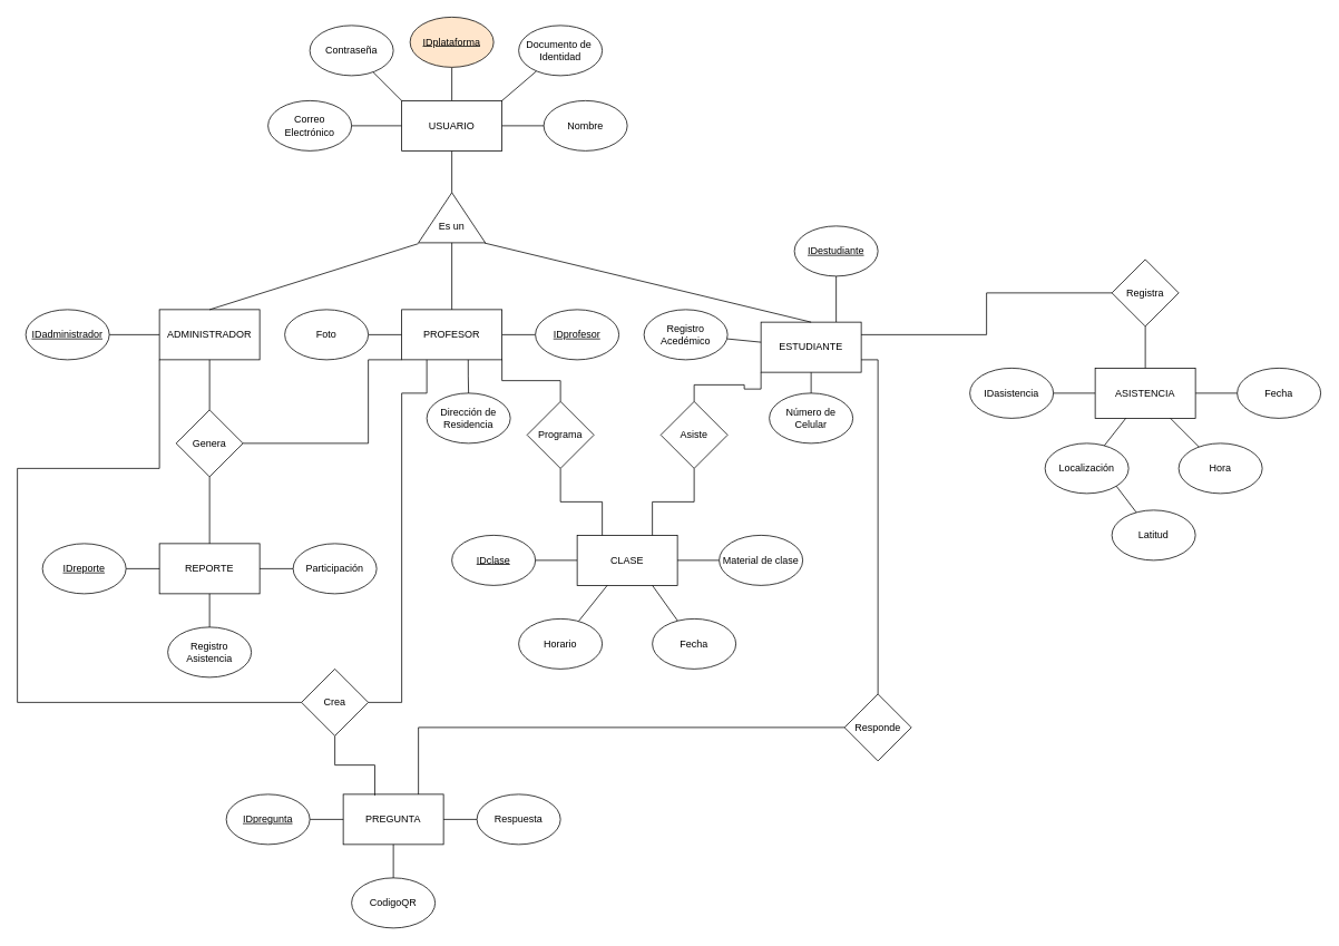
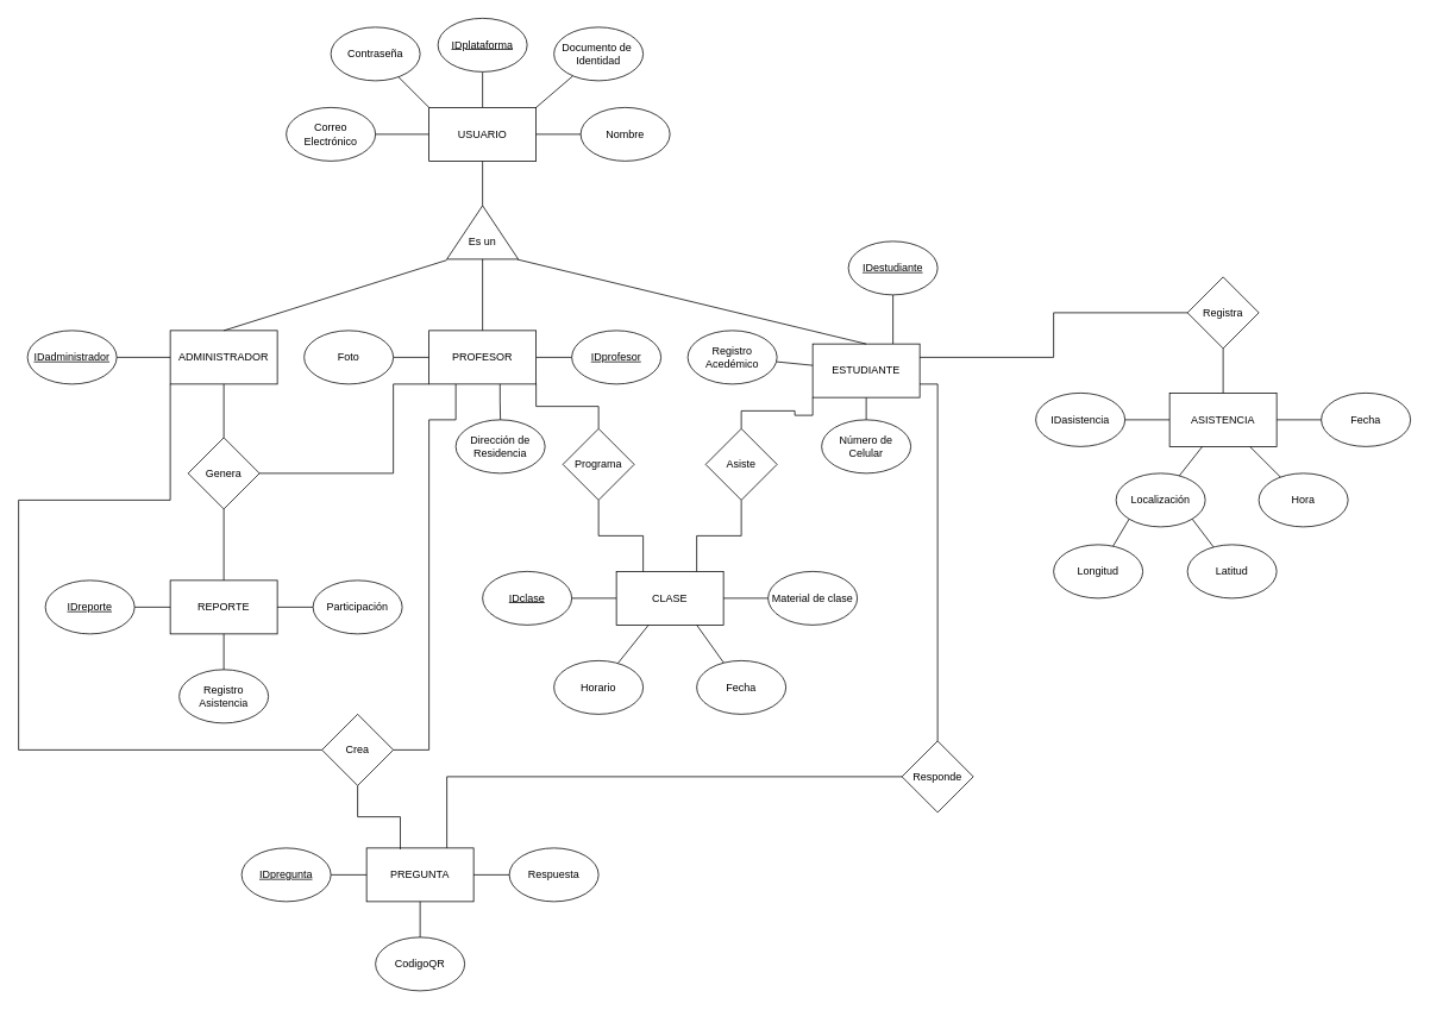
  <mxCell id="0" />
  <mxCell id="1" parent="0" />
  <mxCell id="2" value="" style="edgeStyle=orthogonalEdgeStyle;rounded=0;orthogonalLoop=1;jettySize=auto;html=1;endArrow=none;endFill=0;" edge="1" parent="1" source="5" target="29"><mxGeometry relative="1" as="geometry" /></mxCell>
  <mxCell id="3" value="" style="edgeStyle=orthogonalEdgeStyle;rounded=0;orthogonalLoop=1;jettySize=auto;html=1;endArrow=none;endFill=0;" edge="1" parent="1" source="5" target="26"><mxGeometry relative="1" as="geometry" /></mxCell>
  <mxCell id="4" value="" style="rounded=0;orthogonalLoop=1;jettySize=auto;html=1;endArrow=none;endFill=0;" edge="1" parent="1" source="5" target="67"><mxGeometry relative="1" as="geometry" /></mxCell>
  <mxCell id="5" value="USUARIO" style="rounded=0;whiteSpace=wrap;html=1;" vertex="1" parent="1"><mxGeometry x="480" y="120" width="120" height="60" as="geometry" /></mxCell>
  <mxCell id="6" value="" style="rounded=0;orthogonalLoop=1;jettySize=auto;html=1;endArrow=none;endFill=0;exitX=0.75;exitY=0;exitDx=0;exitDy=0;" edge="1" parent="1" source="8" target="30"><mxGeometry relative="1" as="geometry" /></mxCell>
  <mxCell id="7" value="" style="rounded=0;orthogonalLoop=1;jettySize=auto;html=1;endArrow=none;endFill=0;" edge="1" parent="1" source="8" target="35"><mxGeometry relative="1" as="geometry" /></mxCell>
  <mxCell id="8" value="ESTUDIANTE" style="rounded=0;whiteSpace=wrap;html=1;" vertex="1" parent="1"><mxGeometry x="910" y="385" width="120" height="60" as="geometry" /></mxCell>
  <mxCell id="9" value="" style="edgeStyle=orthogonalEdgeStyle;rounded=0;orthogonalLoop=1;jettySize=auto;html=1;endArrow=none;endFill=0;" edge="1" parent="1" source="12" target="34"><mxGeometry relative="1" as="geometry" /></mxCell>
  <mxCell id="10" value="" style="edgeStyle=orthogonalEdgeStyle;rounded=0;orthogonalLoop=1;jettySize=auto;html=1;endArrow=none;endFill=0;" edge="1" parent="1" source="12" target="31"><mxGeometry relative="1" as="geometry" /></mxCell>
  <mxCell id="11" value="" style="edgeStyle=orthogonalEdgeStyle;rounded=0;orthogonalLoop=1;jettySize=auto;html=1;endArrow=none;endFill=0;exitX=0.663;exitY=0.964;exitDx=0;exitDy=0;exitPerimeter=0;" edge="1" parent="1" source="12" target="33"><mxGeometry relative="1" as="geometry" /></mxCell>
  <mxCell id="12" value="PROFESOR" style="rounded=0;whiteSpace=wrap;html=1;" vertex="1" parent="1"><mxGeometry x="480" y="370" width="120" height="60" as="geometry" /></mxCell>
  <mxCell id="13" style="edgeStyle=orthogonalEdgeStyle;rounded=0;orthogonalLoop=1;jettySize=auto;html=1;entryX=1;entryY=0.5;entryDx=0;entryDy=0;endArrow=none;endFill=0;" edge="1" parent="1" source="14" target="32"><mxGeometry relative="1" as="geometry" /></mxCell>
  <mxCell id="14" value="ADMINISTRADOR" style="rounded=0;whiteSpace=wrap;html=1;" vertex="1" parent="1"><mxGeometry x="190" y="370" width="120" height="60" as="geometry" /></mxCell>
  <mxCell id="15" value="" style="rounded=0;orthogonalLoop=1;jettySize=auto;html=1;endArrow=none;endFill=0;" edge="1" parent="1" source="16" target="38"><mxGeometry relative="1" as="geometry" /></mxCell>
  <mxCell id="16" value="CLASE" style="rounded=0;whiteSpace=wrap;html=1;" vertex="1" parent="1"><mxGeometry x="690" y="640" width="120" height="60" as="geometry" /></mxCell>
  <mxCell id="17" value="" style="rounded=0;orthogonalLoop=1;jettySize=auto;html=1;endArrow=none;endFill=0;" edge="1" parent="1" source="19" target="54"><mxGeometry relative="1" as="geometry" /></mxCell>
  <mxCell id="18" value="" style="rounded=0;orthogonalLoop=1;jettySize=auto;html=1;endArrow=none;endFill=0;" edge="1" parent="1" source="19" target="45"><mxGeometry relative="1" as="geometry" /></mxCell>
  <mxCell id="19" value="ASISTENCIA" style="rounded=0;whiteSpace=wrap;html=1;" vertex="1" parent="1"><mxGeometry x="1310" y="440" width="120" height="60" as="geometry" /></mxCell>
  <mxCell id="20" value="PREGUNTA" style="rounded=0;whiteSpace=wrap;html=1;" vertex="1" parent="1"><mxGeometry x="410" y="950" width="120" height="60" as="geometry" /></mxCell>
  <mxCell id="21" value="REPORTE" style="rounded=0;whiteSpace=wrap;html=1;" vertex="1" parent="1"><mxGeometry x="190" y="650" width="120" height="60" as="geometry" /></mxCell>
  <mxCell id="22" value="" style="rounded=0;orthogonalLoop=1;jettySize=auto;html=1;entryX=1;entryY=0;entryDx=0;entryDy=0;endArrow=none;endFill=0;" edge="1" parent="1" source="23" target="5"><mxGeometry relative="1" as="geometry" /></mxCell>
  <mxCell id="23" value="Documento de&amp;nbsp;&lt;div&gt;Identidad&lt;/div&gt;" style="ellipse;whiteSpace=wrap;html=1;" vertex="1" parent="1"><mxGeometry x="620" y="30" width="100" height="60" as="geometry" /></mxCell>
  <mxCell id="24" value="" style="rounded=0;orthogonalLoop=1;jettySize=auto;html=1;entryX=0;entryY=0;entryDx=0;entryDy=0;endArrow=none;endFill=0;" edge="1" parent="1" source="25" target="5"><mxGeometry relative="1" as="geometry" /></mxCell>
  <mxCell id="25" value="Contraseña" style="ellipse;whiteSpace=wrap;html=1;" vertex="1" parent="1"><mxGeometry x="370" y="30" width="100" height="60" as="geometry" /></mxCell>
  <mxCell id="26" value="Correo Electrónico" style="ellipse;whiteSpace=wrap;html=1;" vertex="1" parent="1"><mxGeometry x="320" y="120" width="100" height="60" as="geometry" /></mxCell>
  <mxCell id="27" value="" style="rounded=0;orthogonalLoop=1;jettySize=auto;html=1;endArrow=none;endFill=0;" edge="1" parent="1" source="28" target="5"><mxGeometry relative="1" as="geometry" /></mxCell>
  <mxCell id="28" value="Nombre" style="ellipse;whiteSpace=wrap;html=1;" vertex="1" parent="1"><mxGeometry x="650" y="120" width="100" height="60" as="geometry" /></mxCell>
- <mxCell id="29" value="&lt;u&gt;IDplataforma&lt;/u&gt;" style="ellipse;whiteSpace=wrap;html=1;fillColor=#ffe6cc;" vertex="1" parent="1"><mxGeometry x="490" y="20" width="100" height="60" as="geometry" /></mxCell>
+ <mxCell id="29" value="&lt;u&gt;IDplataforma&lt;/u&gt;" style="ellipse;whiteSpace=wrap;html=1;" vertex="1" parent="1"><mxGeometry x="490" y="20" width="100" height="60" as="geometry" /></mxCell>
  <mxCell id="30" value="&lt;u&gt;IDestudiante&lt;/u&gt;" style="ellipse;whiteSpace=wrap;html=1;" vertex="1" parent="1"><mxGeometry x="950" y="270" width="100" height="60" as="geometry" /></mxCell>
  <mxCell id="31" value="&lt;u&gt;IDprofesor&lt;/u&gt;" style="ellipse;whiteSpace=wrap;html=1;" vertex="1" parent="1"><mxGeometry x="640" y="370" width="100" height="60" as="geometry" /></mxCell>
  <mxCell id="32" value="&lt;u&gt;IDadministrador&lt;/u&gt;" style="ellipse;whiteSpace=wrap;html=1;" vertex="1" parent="1"><mxGeometry x="30" y="370" width="100" height="60" as="geometry" /></mxCell>
  <mxCell id="33" value="Dirección de Residencia" style="ellipse;whiteSpace=wrap;html=1;" vertex="1" parent="1"><mxGeometry x="510" y="470" width="100" height="60" as="geometry" /></mxCell>
  <mxCell id="34" value="Foto" style="ellipse;whiteSpace=wrap;html=1;" vertex="1" parent="1"><mxGeometry x="340" y="370" width="100" height="60" as="geometry" /></mxCell>
  <mxCell id="35" value="Número de Celular" style="ellipse;whiteSpace=wrap;html=1;" vertex="1" parent="1"><mxGeometry x="920" y="470" width="100" height="60" as="geometry" /></mxCell>
  <mxCell id="36" value="" style="rounded=0;orthogonalLoop=1;jettySize=auto;html=1;endArrow=none;endFill=0;" edge="1" parent="1" source="37" target="8"><mxGeometry relative="1" as="geometry" /></mxCell>
  <mxCell id="37" value="Registro Acedémico" style="ellipse;whiteSpace=wrap;html=1;" vertex="1" parent="1"><mxGeometry x="770" y="370" width="100" height="60" as="geometry" /></mxCell>
  <mxCell id="38" value="&lt;u&gt;IDclase&lt;/u&gt;" style="ellipse;whiteSpace=wrap;html=1;" vertex="1" parent="1"><mxGeometry x="540" y="640" width="100" height="60" as="geometry" /></mxCell>
  <mxCell id="39" value="" style="rounded=0;orthogonalLoop=1;jettySize=auto;html=1;entryX=0.75;entryY=1;entryDx=0;entryDy=0;endArrow=none;endFill=0;" edge="1" parent="1" source="40" target="16"><mxGeometry relative="1" as="geometry" /></mxCell>
  <mxCell id="40" value="Fecha" style="ellipse;whiteSpace=wrap;html=1;" vertex="1" parent="1"><mxGeometry x="780" y="740" width="100" height="60" as="geometry" /></mxCell>
  <mxCell id="41" value="" style="rounded=0;orthogonalLoop=1;jettySize=auto;html=1;endArrow=none;endFill=0;" edge="1" parent="1" source="42" target="16"><mxGeometry relative="1" as="geometry" /></mxCell>
  <mxCell id="42" value="Horario" style="ellipse;whiteSpace=wrap;html=1;" vertex="1" parent="1"><mxGeometry x="620" y="740" width="100" height="60" as="geometry" /></mxCell>
  <mxCell id="43" value="" style="rounded=0;orthogonalLoop=1;jettySize=auto;html=1;endArrow=none;endFill=0;" edge="1" parent="1" source="44" target="16"><mxGeometry relative="1" as="geometry" /></mxCell>
  <mxCell id="44" value="Material de clase" style="ellipse;whiteSpace=wrap;html=1;" vertex="1" parent="1"><mxGeometry x="860" y="640" width="100" height="60" as="geometry" /></mxCell>
  <mxCell id="45" value="Fecha" style="ellipse;whiteSpace=wrap;html=1;" vertex="1" parent="1"><mxGeometry x="1480" y="440" width="100" height="60" as="geometry" /></mxCell>
  <mxCell id="46" value="" style="rounded=0;orthogonalLoop=1;jettySize=auto;html=1;entryX=0.75;entryY=1;entryDx=0;entryDy=0;endArrow=none;endFill=0;" edge="1" parent="1" source="47" target="19"><mxGeometry relative="1" as="geometry" /></mxCell>
  <mxCell id="47" value="Hora" style="ellipse;whiteSpace=wrap;html=1;" vertex="1" parent="1"><mxGeometry x="1410" y="530" width="100" height="60" as="geometry" /></mxCell>
  <mxCell id="48" value="" style="rounded=0;orthogonalLoop=1;jettySize=auto;html=1;endArrow=none;endFill=0;" edge="1" parent="1" source="49" target="19"><mxGeometry relative="1" as="geometry" /></mxCell>
  <mxCell id="49" value="Localización" style="ellipse;whiteSpace=wrap;html=1;" vertex="1" parent="1"><mxGeometry x="1250" y="530" width="100" height="60" as="geometry" /></mxCell>
+ <mxCell id="50" value="" style="rounded=0;orthogonalLoop=1;jettySize=auto;html=1;entryX=0;entryY=1;entryDx=0;entryDy=0;endArrow=none;endFill=0;" edge="1" parent="1" source="51" target="49"><mxGeometry relative="1" as="geometry" /></mxCell>
+ <mxCell id="51" value="Longitud" style="ellipse;whiteSpace=wrap;html=1;" vertex="1" parent="1"><mxGeometry x="1180" y="610" width="100" height="60" as="geometry" /></mxCell>
  <mxCell id="52" value="" style="rounded=0;orthogonalLoop=1;jettySize=auto;html=1;endArrow=none;endFill=0;entryX=1;entryY=1;entryDx=0;entryDy=0;" edge="1" parent="1" source="53" target="49"><mxGeometry relative="1" as="geometry" /></mxCell>
  <mxCell id="53" value="Latitud" style="ellipse;whiteSpace=wrap;html=1;" vertex="1" parent="1"><mxGeometry x="1330" y="610" width="100" height="60" as="geometry" /></mxCell>
  <mxCell id="54" value="IDasistencia" style="ellipse;whiteSpace=wrap;html=1;" vertex="1" parent="1"><mxGeometry x="1160" y="440" width="100" height="60" as="geometry" /></mxCell>
  <mxCell id="55" value="" style="rounded=0;orthogonalLoop=1;jettySize=auto;html=1;endArrow=none;endFill=0;" edge="1" parent="1" source="56" target="20"><mxGeometry relative="1" as="geometry" /></mxCell>
  <mxCell id="56" value="Respuesta" style="ellipse;whiteSpace=wrap;html=1;" vertex="1" parent="1"><mxGeometry x="570" y="950" width="100" height="60" as="geometry" /></mxCell>
  <mxCell id="57" value="" style="rounded=0;orthogonalLoop=1;jettySize=auto;html=1;endArrow=none;endFill=0;" edge="1" parent="1" source="58" target="20"><mxGeometry relative="1" as="geometry" /></mxCell>
  <mxCell id="58" value="CodigoQR" style="ellipse;whiteSpace=wrap;html=1;" vertex="1" parent="1"><mxGeometry x="420" y="1050" width="100" height="60" as="geometry" /></mxCell>
  <mxCell id="59" value="" style="rounded=0;orthogonalLoop=1;jettySize=auto;html=1;endArrow=none;endFill=0;" edge="1" parent="1" source="60" target="20"><mxGeometry relative="1" as="geometry" /></mxCell>
  <mxCell id="60" value="&lt;u&gt;IDpregunta&lt;/u&gt;" style="ellipse;whiteSpace=wrap;html=1;" vertex="1" parent="1"><mxGeometry x="270" y="950" width="100" height="60" as="geometry" /></mxCell>
  <mxCell id="61" value="" style="edgeStyle=orthogonalEdgeStyle;rounded=0;orthogonalLoop=1;jettySize=auto;html=1;endArrow=none;endFill=0;" edge="1" parent="1" source="62" target="21"><mxGeometry relative="1" as="geometry" /></mxCell>
  <mxCell id="62" value="Participación" style="ellipse;whiteSpace=wrap;html=1;" vertex="1" parent="1"><mxGeometry x="350" y="650" width="100" height="60" as="geometry" /></mxCell>
  <mxCell id="63" value="" style="rounded=0;orthogonalLoop=1;jettySize=auto;html=1;endArrow=none;endFill=0;" edge="1" parent="1" source="64" target="21"><mxGeometry relative="1" as="geometry" /></mxCell>
  <mxCell id="64" value="Registro&lt;div&gt;Asistencia&lt;/div&gt;" style="ellipse;whiteSpace=wrap;html=1;" vertex="1" parent="1"><mxGeometry x="200" y="750" width="100" height="60" as="geometry" /></mxCell>
  <mxCell id="65" value="" style="rounded=0;orthogonalLoop=1;jettySize=auto;html=1;endArrow=none;endFill=0;" edge="1" parent="1" source="66" target="21"><mxGeometry relative="1" as="geometry" /></mxCell>
  <mxCell id="66" value="&lt;u&gt;IDreporte&lt;/u&gt;" style="ellipse;whiteSpace=wrap;html=1;" vertex="1" parent="1"><mxGeometry x="50" y="650" width="100" height="60" as="geometry" /></mxCell>
  <mxCell id="67" value="" style="triangle;whiteSpace=wrap;html=1;rotation=-90;" vertex="1" parent="1"><mxGeometry x="510" y="220" width="60" height="80" as="geometry" /></mxCell>
  <mxCell id="68" value="Es un" style="text;html=1;align=center;verticalAlign=middle;whiteSpace=wrap;rounded=0;" vertex="1" parent="1"><mxGeometry x="520" y="260" width="40" height="20" as="geometry" /></mxCell>
  <mxCell id="69" value="" style="endArrow=none;html=1;rounded=0;entryX=0.5;entryY=0;entryDx=0;entryDy=0;exitX=-0.006;exitY=0.991;exitDx=0;exitDy=0;exitPerimeter=0;" edge="1" parent="1" source="67" target="8"><mxGeometry width="50" height="50" relative="1" as="geometry"><mxPoint x="680" y="400" as="sourcePoint" /><mxPoint x="730" y="350" as="targetPoint" /></mxGeometry></mxCell>
  <mxCell id="70" value="" style="endArrow=none;html=1;rounded=0;exitX=0;exitY=0.5;exitDx=0;exitDy=0;entryX=0.5;entryY=0;entryDx=0;entryDy=0;" edge="1" parent="1" source="67" target="12"><mxGeometry width="50" height="50" relative="1" as="geometry"><mxPoint x="530" y="320" as="sourcePoint" /><mxPoint x="580" y="270" as="targetPoint" /></mxGeometry></mxCell>
  <mxCell id="71" value="" style="endArrow=none;html=1;rounded=0;exitX=0.5;exitY=0;exitDx=0;exitDy=0;entryX=-0.017;entryY=0;entryDx=0;entryDy=0;entryPerimeter=0;" edge="1" parent="1" source="14" target="67"><mxGeometry width="50" height="50" relative="1" as="geometry"><mxPoint x="530" y="230" as="sourcePoint" /><mxPoint x="580" y="180" as="targetPoint" /></mxGeometry></mxCell>
  <mxCell id="72" value="" style="rounded=0;orthogonalLoop=1;jettySize=auto;html=1;endArrow=none;endFill=0;edgeStyle=orthogonalEdgeStyle;entryX=1;entryY=0.25;entryDx=0;entryDy=0;" edge="1" parent="1" source="74" target="8"><mxGeometry relative="1" as="geometry" /></mxCell>
  <mxCell id="73" value="" style="rounded=0;orthogonalLoop=1;jettySize=auto;html=1;endArrow=none;endFill=0;edgeStyle=orthogonalEdgeStyle;" edge="1" parent="1" source="74" target="19"><mxGeometry relative="1" as="geometry" /></mxCell>
  <mxCell id="74" value="Registra" style="rhombus;whiteSpace=wrap;html=1;" vertex="1" parent="1"><mxGeometry x="1330" y="310" width="80" height="80" as="geometry" /></mxCell>
  <mxCell id="75" value="" style="rounded=0;orthogonalLoop=1;jettySize=auto;html=1;endArrow=none;endFill=0;exitX=0.5;exitY=0;exitDx=0;exitDy=0;edgeStyle=orthogonalEdgeStyle;entryX=0;entryY=1;entryDx=0;entryDy=0;" edge="1" parent="1" source="77" target="8"><mxGeometry relative="1" as="geometry" /></mxCell>
  <mxCell id="76" value="" style="edgeStyle=orthogonalEdgeStyle;rounded=0;orthogonalLoop=1;jettySize=auto;html=1;endArrow=none;endFill=0;entryX=0.75;entryY=0;entryDx=0;entryDy=0;" edge="1" parent="1" source="77" target="16"><mxGeometry relative="1" as="geometry" /></mxCell>
  <mxCell id="77" value="Asiste" style="rhombus;whiteSpace=wrap;html=1;" vertex="1" parent="1"><mxGeometry x="790" y="480" width="80" height="80" as="geometry" /></mxCell>
  <mxCell id="78" value="" style="edgeStyle=orthogonalEdgeStyle;rounded=0;orthogonalLoop=1;jettySize=auto;html=1;endArrow=none;endFill=0;entryX=1;entryY=1;entryDx=0;entryDy=0;exitX=0.5;exitY=0;exitDx=0;exitDy=0;" edge="1" parent="1" source="80" target="12"><mxGeometry relative="1" as="geometry" /></mxCell>
  <mxCell id="79" value="" style="edgeStyle=orthogonalEdgeStyle;rounded=0;orthogonalLoop=1;jettySize=auto;html=1;endArrow=none;endFill=0;entryX=0.25;entryY=0;entryDx=0;entryDy=0;" edge="1" parent="1" source="80" target="16"><mxGeometry relative="1" as="geometry" /></mxCell>
  <mxCell id="80" value="Programa" style="rhombus;whiteSpace=wrap;html=1;" vertex="1" parent="1"><mxGeometry x="630" y="480" width="80" height="80" as="geometry" /></mxCell>
  <mxCell id="81" value="" style="edgeStyle=orthogonalEdgeStyle;rounded=0;orthogonalLoop=1;jettySize=auto;html=1;endArrow=none;endFill=0;entryX=0.75;entryY=0;entryDx=0;entryDy=0;" edge="1" parent="1" source="83" target="20"><mxGeometry relative="1" as="geometry" /></mxCell>
  <mxCell id="82" value="" style="edgeStyle=orthogonalEdgeStyle;rounded=0;orthogonalLoop=1;jettySize=auto;html=1;endArrow=none;endFill=0;entryX=1;entryY=0.75;entryDx=0;entryDy=0;" edge="1" parent="1" source="83" target="8"><mxGeometry relative="1" as="geometry" /></mxCell>
  <mxCell id="83" value="Responde" style="rhombus;whiteSpace=wrap;html=1;" vertex="1" parent="1"><mxGeometry x="1010" y="830" width="80" height="80" as="geometry" /></mxCell>
  <mxCell id="84" value="" style="edgeStyle=orthogonalEdgeStyle;rounded=0;orthogonalLoop=1;jettySize=auto;html=1;endArrow=none;endFill=0;" edge="1" parent="1" source="86" target="14"><mxGeometry relative="1" as="geometry" /></mxCell>
  <mxCell id="85" value="" style="edgeStyle=orthogonalEdgeStyle;rounded=0;orthogonalLoop=1;jettySize=auto;html=1;endArrow=none;endFill=0;" edge="1" parent="1" source="86" target="21"><mxGeometry relative="1" as="geometry" /></mxCell>
  <mxCell id="86" value="Genera" style="rhombus;whiteSpace=wrap;html=1;" vertex="1" parent="1"><mxGeometry x="210" y="490" width="80" height="80" as="geometry" /></mxCell>
  <mxCell id="87" value="" style="endArrow=none;html=1;rounded=0;entryX=0;entryY=1;entryDx=0;entryDy=0;exitX=1;exitY=0.5;exitDx=0;exitDy=0;edgeStyle=orthogonalEdgeStyle;" edge="1" parent="1" source="86" target="12"><mxGeometry width="50" height="50" relative="1" as="geometry"><mxPoint x="180" y="540" as="sourcePoint" /><mxPoint x="230" y="490" as="targetPoint" /><Array as="points"><mxPoint x="440" y="530" /><mxPoint x="440" y="430" /></Array></mxGeometry></mxCell>
  <mxCell id="88" value="" style="edgeStyle=orthogonalEdgeStyle;rounded=0;orthogonalLoop=1;jettySize=auto;html=1;endArrow=none;endFill=0;entryX=0.315;entryY=0.023;entryDx=0;entryDy=0;entryPerimeter=0;" edge="1" parent="1" source="89" target="20"><mxGeometry relative="1" as="geometry" /></mxCell>
  <mxCell id="89" value="Crea" style="rhombus;whiteSpace=wrap;html=1;" vertex="1" parent="1"><mxGeometry x="360" y="800" width="80" height="80" as="geometry" /></mxCell>
  <mxCell id="90" value="" style="endArrow=none;html=1;rounded=0;exitX=0;exitY=0.5;exitDx=0;exitDy=0;entryX=0;entryY=1;entryDx=0;entryDy=0;edgeStyle=orthogonalEdgeStyle;" edge="1" parent="1" source="89" target="14"><mxGeometry width="50" height="50" relative="1" as="geometry"><mxPoint x="620" y="660" as="sourcePoint" /><mxPoint x="670" y="610" as="targetPoint" /><Array as="points"><mxPoint x="20" y="840" /><mxPoint x="20" y="560" /><mxPoint x="190" y="560" /></Array></mxGeometry></mxCell>
  <mxCell id="91" value="" style="endArrow=none;html=1;rounded=0;exitX=1;exitY=0.5;exitDx=0;exitDy=0;edgeStyle=orthogonalEdgeStyle;" edge="1" parent="1" source="89"><mxGeometry width="50" height="50" relative="1" as="geometry"><mxPoint x="620" y="660" as="sourcePoint" /><mxPoint x="510" y="430" as="targetPoint" /><Array as="points"><mxPoint x="480" y="840" /><mxPoint x="480" y="470" /><mxPoint x="510" y="470" /></Array></mxGeometry></mxCell>
